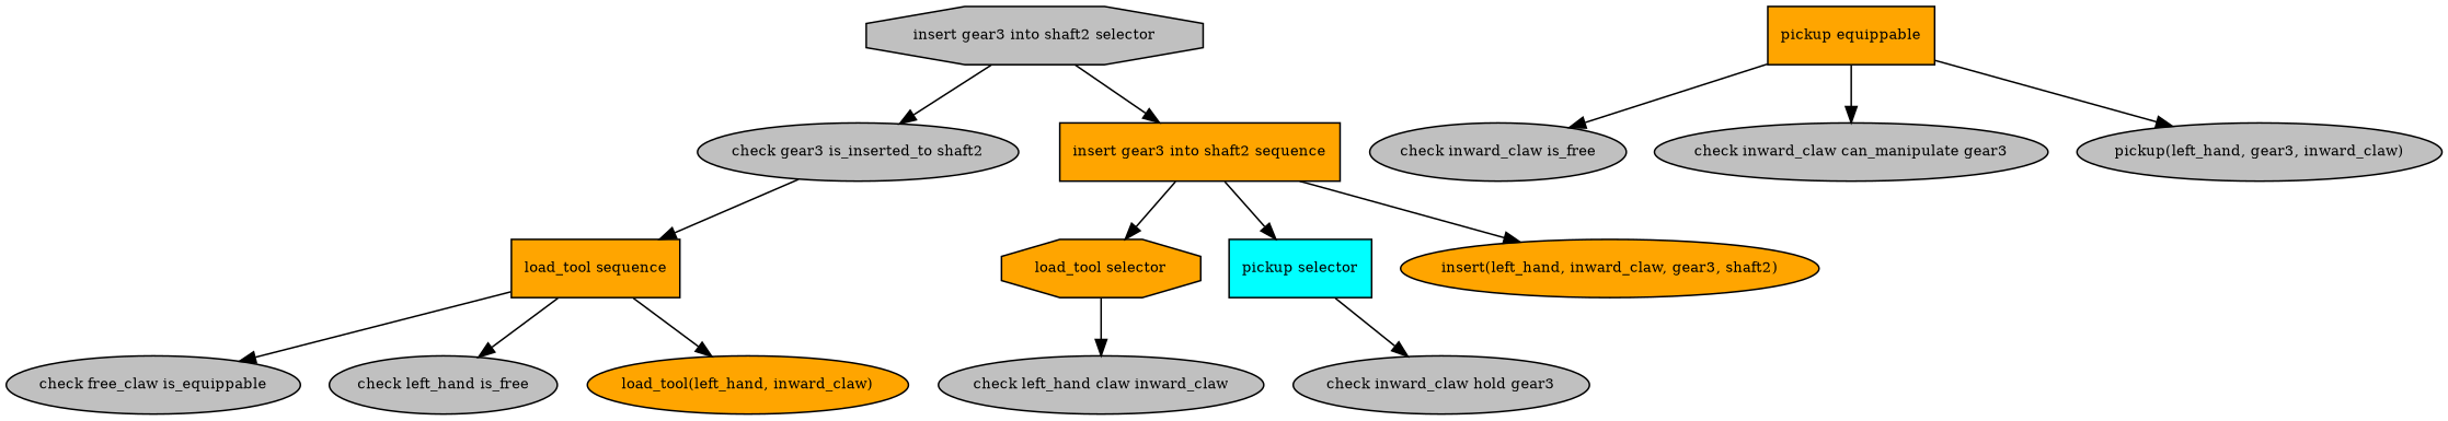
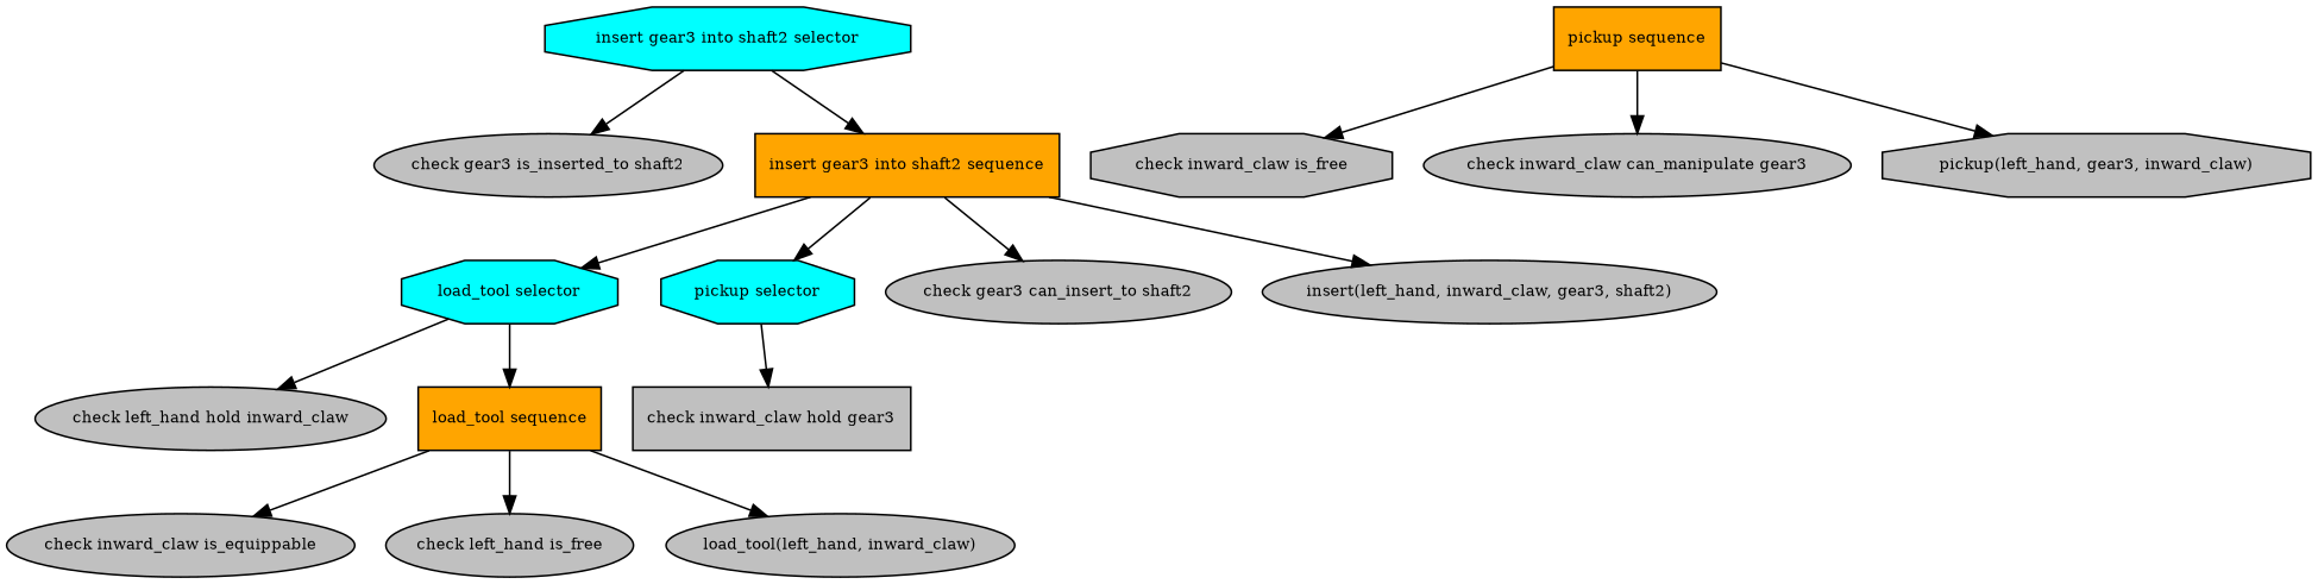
  digraph {
    fontname="times-roman"
    ordering=out
    node [fillcolor=gray fontcolor=black fontname="times-roman" fontsize=9 shape=ellipse style=filled]
    edge [fontname="times-roman"]
-   n1 [label="insert gear3 into shaft2 selector" shape=octagon]
+   n1 [fillcolor=cyan label="insert gear3 into shaft2 selector" shape=octagon]
    n2 [label="check gear3 is_inserted_to shaft2"]
    n3 [fillcolor=orange label="insert gear3 into shaft2 sequence" shape=box]
-   n4 [fillcolor=orange label="load_tool selector" shape=octagon]
-   n5 [fillcolor=cyan label="pickup selector" shape=box]
-   n7 [fillcolor=orange label="insert(left_hand, inward_claw, gear3, shaft2)"]
-   n8 [label="check left_hand claw inward_claw"]
+   n4 [fillcolor=cyan label="load_tool selector" shape=octagon]
+   n5 [fillcolor=cyan label="pickup selector" shape=octagon]
+   n6 [label="check gear3 can_insert_to shaft2"]
+   n7 [label="insert(left_hand, inward_claw, gear3, shaft2)"]
+   n8 [label="check left_hand hold inward_claw"]
    n9 [fillcolor=orange label="load_tool sequence" shape=box]
-   n10 [label="check inward_claw hold gear3"]
-   n11 [label="check free_claw is_equippable"]
+   n10 [label="check inward_claw hold gear3" shape=box]
+   n11 [label="check inward_claw is_equippable"]
    n12 [label="check left_hand is_free"]
-   n13 [fillcolor=orange label="load_tool(left_hand, inward_claw)"]
-   n14 [fillcolor=orange label="pickup equippable" shape=box]
-   n15 [label="check inward_claw is_free"]
+   n13 [label="load_tool(left_hand, inward_claw)"]
+   n14 [fillcolor=orange label="pickup sequence" shape=box]
+   n15 [label="check inward_claw is_free" shape=octagon]
    n16 [label="check inward_claw can_manipulate gear3"]
-   n17 [label="pickup(left_hand, gear3, inward_claw)"]
+   n17 [label="pickup(left_hand, gear3, inward_claw)" shape=octagon]
    n1 -> n2
    n1 -> n3
    n3 -> n4
    n3 -> n5
+   n3 -> n6
    n3 -> n7
    n4 -> n8
-   n2 -> n9
+   n4 -> n9
    n5 -> n10
    n9 -> n11
    n9 -> n12
    n9 -> n13
    n14 -> n15
    n14 -> n16
    n14 -> n17
  }
